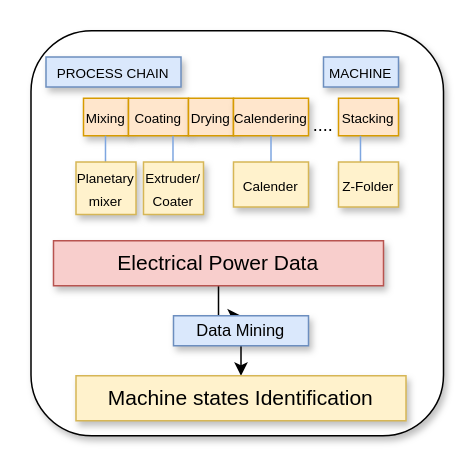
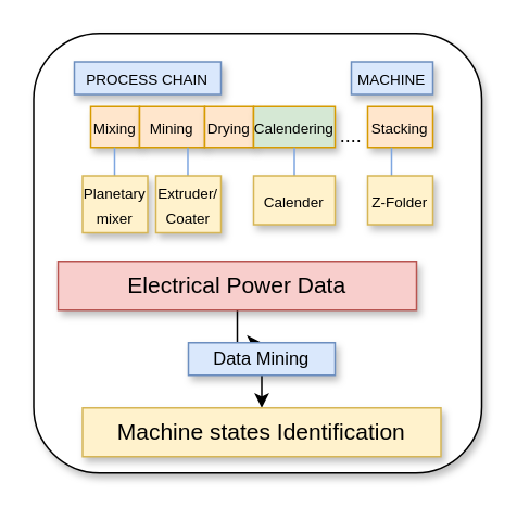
  <mxCell id="0" />
  <mxCell id="1" parent="0" />
  <mxCell id="2" value="" style="rounded=1;whiteSpace=wrap;html=1;shadow=1;" vertex="1" parent="1"><mxGeometry x="20" y="20" width="275" height="270" as="geometry" /></mxCell>
- <mxCell id="3" value="&lt;font style=&quot;font-size: 9px&quot;&gt;PROCESS CHAIN&lt;/font&gt;" style="text;html=1;strokeColor=#6c8ebf;fillColor=#dae8fc;align=center;verticalAlign=middle;whiteSpace=wrap;rounded=0;shadow=1;" vertex="1" parent="1"><mxGeometry x="30" y="37.5" width="90" height="20" as="geometry" /></mxCell>
+ <mxCell id="3" value="&lt;font style=&quot;font-size: 9px&quot;&gt;PROCESS CHAIN&lt;/font&gt;" style="text;html=1;strokeColor=#6c8ebf;fillColor=#dae8fc;align=center;verticalAlign=middle;whiteSpace=wrap;rounded=0;shadow=1;" vertex="1" parent="1"><mxGeometry x="45" y="37.5" width="90" height="20" as="geometry" /></mxCell>
  <mxCell id="4" value="&lt;font style=&quot;font-size: 9px&quot;&gt;Mixing&lt;/font&gt;" style="rounded=0;whiteSpace=wrap;html=1;shadow=1;fillColor=#ffe6cc;strokeColor=#d79b00;" vertex="1" parent="1"><mxGeometry x="55" y="65" width="30" height="25" as="geometry" /></mxCell>
- <mxCell id="5" value="&lt;font style=&quot;font-size: 9px&quot;&gt;Coating&lt;br&gt;&lt;/font&gt;" style="rounded=0;whiteSpace=wrap;html=1;shadow=1;fillColor=#ffe6cc;strokeColor=#d79b00;" vertex="1" parent="1"><mxGeometry x="85" y="65" width="40" height="25" as="geometry" /></mxCell>
+ <mxCell id="5" value="&lt;font style=&quot;font-size: 9px&quot;&gt;Mining&lt;br&gt;&lt;/font&gt;" style="rounded=0;whiteSpace=wrap;html=1;shadow=1;fillColor=#ffe6cc;strokeColor=#d79b00;" vertex="1" parent="1"><mxGeometry x="85" y="65" width="40" height="25" as="geometry" /></mxCell>
  <mxCell id="6" value="&lt;font style=&quot;font-size: 9px&quot;&gt;Drying&lt;br&gt;&lt;/font&gt;" style="rounded=0;whiteSpace=wrap;html=1;shadow=1;fillColor=#ffe6cc;strokeColor=#d79b00;" vertex="1" parent="1"><mxGeometry x="125" y="65" width="30" height="25" as="geometry" /></mxCell>
- <mxCell id="7" value="&lt;font style=&quot;font-size: 9px&quot;&gt;Calendering&lt;br&gt;&lt;/font&gt;" style="rounded=0;whiteSpace=wrap;html=1;shadow=1;fillColor=#ffe6cc;strokeColor=#d79b00;" vertex="1" parent="1"><mxGeometry x="155" y="65" width="50" height="25" as="geometry" /></mxCell>
+ <mxCell id="7" value="&lt;font style=&quot;font-size: 9px&quot;&gt;Calendering&lt;br&gt;&lt;/font&gt;" style="rounded=0;whiteSpace=wrap;html=1;shadow=1;fillColor=#d5e8d4;strokeColor=#d79b00;" vertex="1" parent="1"><mxGeometry x="155" y="65" width="50" height="25" as="geometry" /></mxCell>
  <mxCell id="8" value="&lt;font style=&quot;font-size: 9px&quot;&gt;Stacking&lt;br&gt;&lt;/font&gt;" style="rounded=0;whiteSpace=wrap;html=1;shadow=1;fillColor=#ffe6cc;strokeColor=#d79b00;" vertex="1" parent="1"><mxGeometry x="225" y="65" width="40" height="25" as="geometry" /></mxCell>
  <mxCell id="9" value="&lt;font style=&quot;font-size: 9px&quot;&gt;MACHINE&lt;/font&gt;" style="text;html=1;strokeColor=#6c8ebf;fillColor=#dae8fc;align=center;verticalAlign=middle;whiteSpace=wrap;rounded=0;shadow=1;" vertex="1" parent="1"><mxGeometry x="215" y="37.5" width="50" height="20" as="geometry" /></mxCell>
  <mxCell id="10" style="edgeStyle=orthogonalEdgeStyle;rounded=0;orthogonalLoop=1;jettySize=auto;html=1;exitX=0.5;exitY=1;exitDx=0;exitDy=0;" edge="1" parent="1" source="11" target="22"><mxGeometry relative="1" as="geometry" /></mxCell>
  <mxCell id="11" value="&lt;font style=&quot;font-size: 14px&quot;&gt;Electrical Power Data&lt;/font&gt;" style="text;html=1;strokeColor=#b85450;fillColor=#f8cecc;align=center;verticalAlign=middle;whiteSpace=wrap;rounded=0;shadow=1;" vertex="1" parent="1"><mxGeometry x="35" y="160" width="220" height="30" as="geometry" /></mxCell>
  <mxCell id="12" value="" style="endArrow=none;html=1;strokeColor=#7EA6E0;strokeWidth=1;fillColor=#FFD966;entryX=0.5;entryY=1;entryDx=0;entryDy=0;" edge="1" parent="1" target="7"><mxGeometry width="50" height="50" relative="1" as="geometry"><mxPoint x="180" y="110" as="sourcePoint" /><mxPoint x="235" y="80" as="targetPoint" /></mxGeometry></mxCell>
  <mxCell id="13" value="&lt;font style=&quot;font-size: 9px&quot;&gt;Calender&lt;br&gt;&lt;/font&gt;" style="rounded=0;whiteSpace=wrap;html=1;shadow=1;fillColor=#fff2cc;strokeColor=#d6b656;" vertex="1" parent="1"><mxGeometry x="155" y="107.5" width="50" height="30" as="geometry" /></mxCell>
  <mxCell id="14" value="" style="endArrow=none;html=1;strokeColor=#7EA6E0;strokeWidth=1;fillColor=#FFD966;entryX=0.5;entryY=1;entryDx=0;entryDy=0;" edge="1" parent="1"><mxGeometry width="50" height="50" relative="1" as="geometry"><mxPoint x="239.66" y="110" as="sourcePoint" /><mxPoint x="239.66" y="90" as="targetPoint" /></mxGeometry></mxCell>
  <mxCell id="15" value="&lt;font style=&quot;font-size: 9px&quot;&gt;Z-Folder&lt;br&gt;&lt;/font&gt;" style="rounded=0;whiteSpace=wrap;html=1;shadow=1;fillColor=#fff2cc;strokeColor=#d6b656;" vertex="1" parent="1"><mxGeometry x="225" y="107.5" width="40" height="30" as="geometry" /></mxCell>
  <mxCell id="16" value="" style="endArrow=none;html=1;strokeColor=#7EA6E0;strokeWidth=1;fillColor=#FFD966;entryX=0.5;entryY=1;entryDx=0;entryDy=0;" edge="1" parent="1"><mxGeometry width="50" height="50" relative="1" as="geometry"><mxPoint x="114.66" y="110" as="sourcePoint" /><mxPoint x="114.66" y="90" as="targetPoint" /></mxGeometry></mxCell>
  <mxCell id="17" value="" style="endArrow=none;html=1;strokeColor=#7EA6E0;strokeWidth=1;fillColor=#FFD966;entryX=0.5;entryY=1;entryDx=0;entryDy=0;" edge="1" parent="1"><mxGeometry width="50" height="50" relative="1" as="geometry"><mxPoint x="69.66" y="110" as="sourcePoint" /><mxPoint x="69.66" y="90" as="targetPoint" /></mxGeometry></mxCell>
  <mxCell id="18" value="&lt;span style=&quot;font-size: 9px&quot;&gt;Planetary mixer&lt;/span&gt;" style="rounded=0;whiteSpace=wrap;html=1;shadow=1;fillColor=#fff2cc;strokeColor=#d6b656;" vertex="1" parent="1"><mxGeometry x="50" y="107.5" width="40" height="35" as="geometry" /></mxCell>
  <mxCell id="19" value="&lt;font style=&quot;font-size: 9px&quot;&gt;Extruder/ Coater&lt;br&gt;&lt;/font&gt;" style="rounded=0;whiteSpace=wrap;html=1;shadow=1;fillColor=#fff2cc;strokeColor=#d6b656;" vertex="1" parent="1"><mxGeometry x="95" y="107.5" width="40" height="35" as="geometry" /></mxCell>
  <mxCell id="20" value="...." style="text;html=1;strokeColor=none;fillColor=none;align=center;verticalAlign=middle;whiteSpace=wrap;rounded=0;shadow=1;" vertex="1" parent="1"><mxGeometry x="195" y="73" width="40" height="20" as="geometry" /></mxCell>
  <mxCell id="21" style="edgeStyle=orthogonalEdgeStyle;rounded=0;orthogonalLoop=1;jettySize=auto;html=1;exitX=0.5;exitY=1;exitDx=0;exitDy=0;entryX=0.5;entryY=0;entryDx=0;entryDy=0;" edge="1" parent="1" source="22" target="23"><mxGeometry relative="1" as="geometry" /></mxCell>
  <mxCell id="22" value="&lt;font style=&quot;font-size: 11px&quot;&gt;Data Mining&lt;/font&gt;" style="text;html=1;strokeColor=#6c8ebf;fillColor=#dae8fc;align=center;verticalAlign=middle;whiteSpace=wrap;rounded=0;shadow=1;" vertex="1" parent="1"><mxGeometry x="115" y="210" width="90" height="20" as="geometry" /></mxCell>
  <mxCell id="23" value="&lt;span style=&quot;font-size: 14px&quot;&gt;Machine states Identification&lt;/span&gt;" style="text;html=1;strokeColor=#d6b656;fillColor=#fff2cc;align=center;verticalAlign=middle;whiteSpace=wrap;rounded=0;shadow=1;" vertex="1" parent="1"><mxGeometry x="50" y="250" width="220" height="30" as="geometry" /></mxCell>
